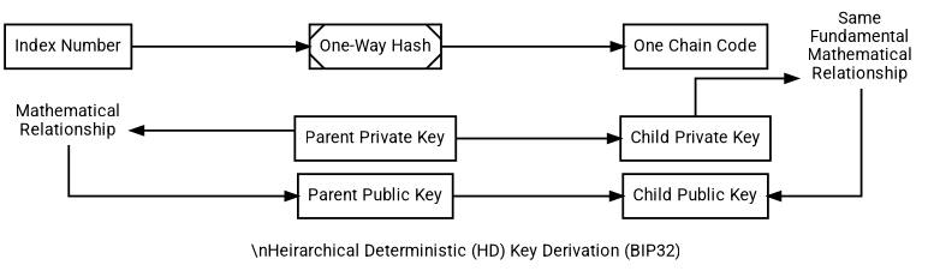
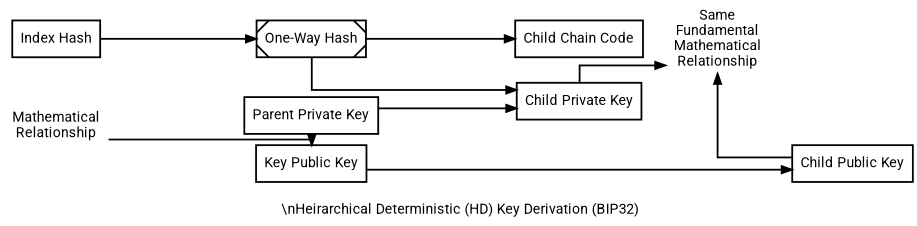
  digraph {
    fontname=Roboto
    label=" \\nHeirarchical Deterministic (HD) Key Derivation (BIP32)"
    nodesep=0.15
    penwidth=1.75
    rankdir=LR
    ranksep=0.3
    splines=ortho
    node [fontname=Roboto penwidth=1.75 shape=box]
    edge [fontname=Roboto penwidth=1.75]
    n1 [label="Parent Private Key"]
-   n2 [label="Parent Public Key"]
+   n2 [label="Key Public Key"]
    n3 [label="Child Private Key"]
    n4 [label="Child Public Key"]
    n5 [label="Same\nFundamental\nMathematical\nRelationship" shape=none]
    n6 [label="One-Way Hash" style=diagonals]
-   n7 [label="One Chain Code"]
-   n8 [label="Index Number"]
+   n7 [label="Child Chain Code"]
+   n8 [label="Index Hash"]
    n9 [label="Mathematical\nRelationship" shape=none]
    subgraph cluster_1 {
      style=invis
      n1
      n2
    }
    n1 -> n3
    n2 -> n4
    n3 -> n5 [weight=0]
-   n4 -> n5 [dir=back weight=0]
+   n5 -> n4 [dir=back weight=0]
+   n6 -> n3
    n6 -> n7
    n7 -> n5 [style=invis weight=1]
    n8 -> n6
-   n9 -> n1 [dir=back weight=0]
    n9 -> n2 [weight=0]
  }
